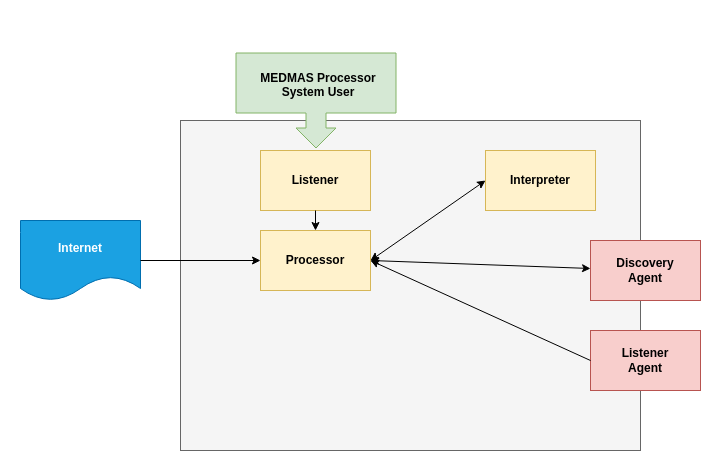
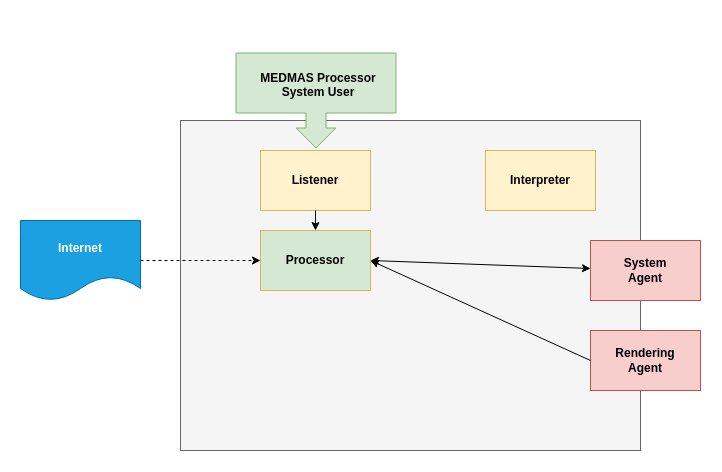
  <mxCell id="0" />
  <mxCell id="1" parent="0" />
  <mxCell id="2" value="Internet" style="shape=document;whiteSpace=wrap;html=1;boundedLbl=1;fillColor=#1ba1e2;strokeColor=#006EAF;fontColor=#ffffff;fontStyle=1" parent="1" vertex="1"><mxGeometry x="20" y="220" width="120" height="80" as="geometry" /></mxCell>
  <mxCell id="3" value="" style="rounded=0;whiteSpace=wrap;html=1;fillColor=#f5f5f5;strokeColor=#666666;fontColor=#333333;fontStyle=1" parent="1" vertex="1"><mxGeometry x="180" y="120" width="460" height="330" as="geometry" /></mxCell>
- <mxCell id="4" value="Processor" style="rounded=0;whiteSpace=wrap;html=1;fillColor=#fff2cc;strokeColor=#d6b656;fontStyle=1" parent="1" vertex="1"><mxGeometry x="260" y="230" width="110" height="60" as="geometry" /></mxCell>
+ <mxCell id="4" value="Processor" style="rounded=0;whiteSpace=wrap;html=1;fillColor=#d5e8d4;strokeColor=#d6b656;fontStyle=1;" parent="1" vertex="1"><mxGeometry x="260" y="230" width="110" height="60" as="geometry" /></mxCell>
  <mxCell id="5" value="Listener" style="rounded=0;whiteSpace=wrap;html=1;fillColor=#fff2cc;strokeColor=#d6b656;fontStyle=1" parent="1" vertex="1"><mxGeometry x="260" y="150" width="110" height="60" as="geometry" /></mxCell>
- <mxCell id="6" value="" style="endArrow=classic;html=1;exitX=1;exitY=0.5;exitDx=0;exitDy=0;entryX=0;entryY=0.5;entryDx=0;entryDy=0;fontStyle=1" parent="1" source="2" target="4" edge="1"><mxGeometry width="50" height="50" relative="1" as="geometry"><mxPoint x="370" y="260" as="sourcePoint" /><mxPoint x="420" y="210" as="targetPoint" /></mxGeometry></mxCell>
+ <mxCell id="6" value="" style="endArrow=classic;html=1;exitX=1;exitY=0.5;exitDx=0;exitDy=0;entryX=0;entryY=0.5;entryDx=0;entryDy=0;fontStyle=1;dashed=1;" parent="1" source="2" target="4" edge="1"><mxGeometry width="50" height="50" relative="1" as="geometry"><mxPoint x="370" y="260" as="sourcePoint" /><mxPoint x="420" y="210" as="targetPoint" /></mxGeometry></mxCell>
  <mxCell id="7" value="" style="endArrow=classic;html=1;exitX=0.5;exitY=1;exitDx=0;exitDy=0;fontStyle=1" parent="1" source="5" target="4" edge="1"><mxGeometry width="50" height="50" relative="1" as="geometry"><mxPoint x="370" y="260" as="sourcePoint" /><mxPoint x="420" y="210" as="targetPoint" /></mxGeometry></mxCell>
  <mxCell id="8" value="" style="html=1;shadow=0;dashed=0;align=center;verticalAlign=middle;shape=mxgraph.arrows2.calloutArrow;dy=10;dx=20;notch=60;arrowHead=10;rotation=90;fillColor=#d5e8d4;strokeColor=#82b366;fontStyle=1" parent="1" vertex="1"><mxGeometry x="268" y="20" width="95" height="160" as="geometry" /></mxCell>
  <mxCell id="9" value="&lt;span&gt;&lt;span lang=&quot;EN-CA&quot; style=&quot;line-height: 107% ; font-family: &amp;#34;arial&amp;#34; , sans-serif ; color: black&quot;&gt;&lt;font style=&quot;font-size: 12px&quot;&gt;MEDMAS Processor&lt;br&gt;System User&lt;br&gt;&lt;/font&gt;&lt;/span&gt;&lt;/span&gt;" style="text;whiteSpace=wrap;html=1;fontStyle=1;align=center;" parent="1" vertex="1"><mxGeometry x="223" y="64" width="190" height="40" as="geometry" /></mxCell>
  <mxCell id="10" value="Interpreter" style="rounded=0;whiteSpace=wrap;html=1;fillColor=#fff2cc;strokeColor=#d6b656;fontStyle=1" parent="1" vertex="1"><mxGeometry x="485" y="150" width="110" height="60" as="geometry" /></mxCell>
- <mxCell id="11" value="Discovery&lt;br&gt;Agent" style="rounded=0;whiteSpace=wrap;html=1;fillColor=#f8cecc;strokeColor=#b85450;fontStyle=1" parent="1" vertex="1"><mxGeometry x="590" y="240" width="110" height="60" as="geometry" /></mxCell>
- <mxCell id="12" value="Listener&lt;br&gt;Agent" style="rounded=0;whiteSpace=wrap;html=1;fillColor=#f8cecc;strokeColor=#b85450;fontStyle=1" parent="1" vertex="1"><mxGeometry x="590" y="330" width="110" height="60" as="geometry" /></mxCell>
- <mxCell id="13" value="" style="endArrow=classic;startArrow=classic;html=1;entryX=0;entryY=0.5;entryDx=0;entryDy=0;exitX=1;exitY=0.5;exitDx=0;exitDy=0;fontStyle=1" parent="1" source="4" target="10" edge="1"><mxGeometry width="50" height="50" relative="1" as="geometry"><mxPoint x="330" y="260" as="sourcePoint" /><mxPoint x="380" y="210" as="targetPoint" /></mxGeometry></mxCell>
+ <mxCell id="11" value="System&lt;br&gt;Agent" style="rounded=0;whiteSpace=wrap;html=1;fillColor=#f8cecc;strokeColor=#b85450;fontStyle=1" parent="1" vertex="1"><mxGeometry x="590" y="240" width="110" height="60" as="geometry" /></mxCell>
+ <mxCell id="12" value="Rendering&lt;br&gt;Agent" style="rounded=0;whiteSpace=wrap;html=1;fillColor=#f8cecc;strokeColor=#b85450;fontStyle=1" parent="1" vertex="1"><mxGeometry x="590" y="330" width="110" height="60" as="geometry" /></mxCell>
  <mxCell id="14" value="" style="endArrow=classic;startArrow=classic;html=1;fontStyle=1" parent="1" target="11" edge="1"><mxGeometry width="50" height="50" relative="1" as="geometry"><mxPoint x="370" y="260" as="sourcePoint" /><mxPoint x="380" y="210" as="targetPoint" /></mxGeometry></mxCell>
  <mxCell id="15" value="" style="endArrow=none;startArrow=classic;html=1;entryX=0;entryY=0.5;entryDx=0;entryDy=0;exitX=1;exitY=0.5;exitDx=0;exitDy=0;fontStyle=1;" parent="1" source="4" target="12" edge="1"><mxGeometry width="50" height="50" relative="1" as="geometry"><mxPoint x="330" y="260" as="sourcePoint" /><mxPoint x="380" y="210" as="targetPoint" /></mxGeometry></mxCell>
